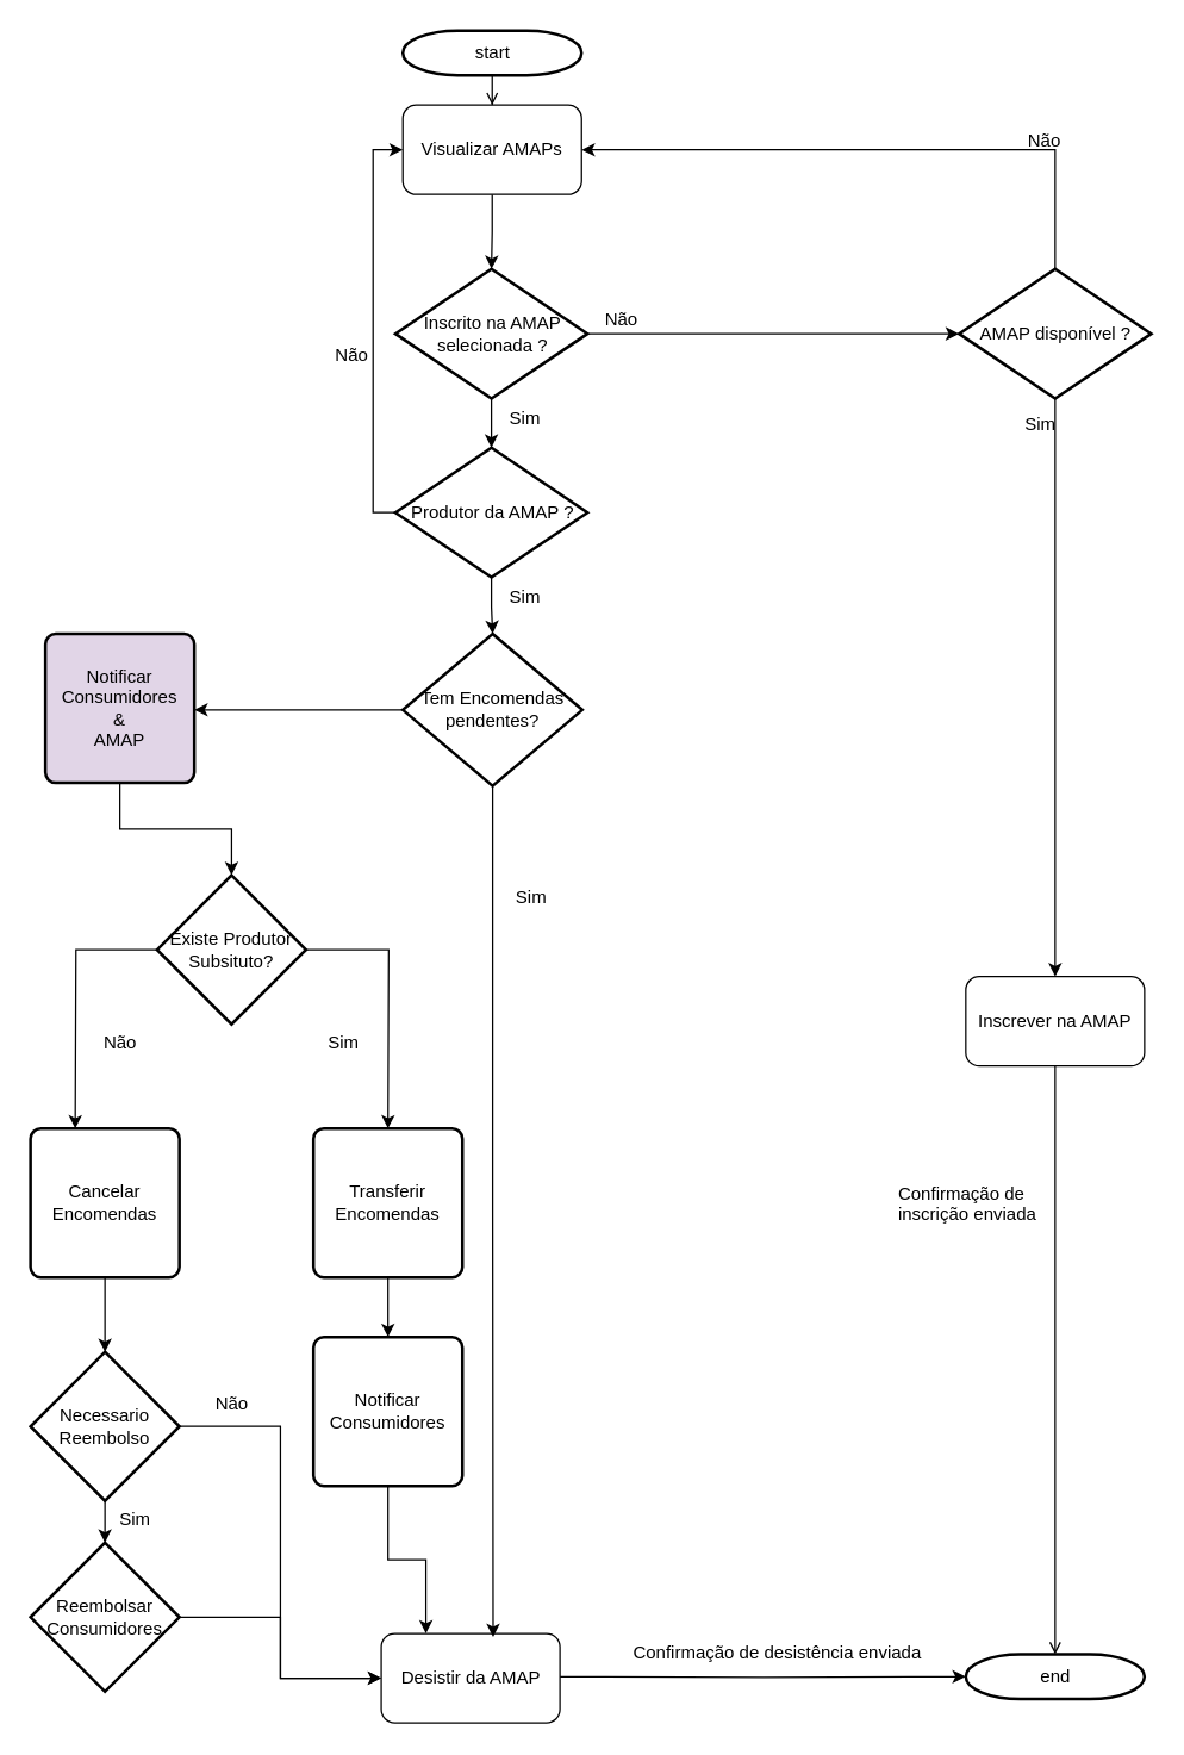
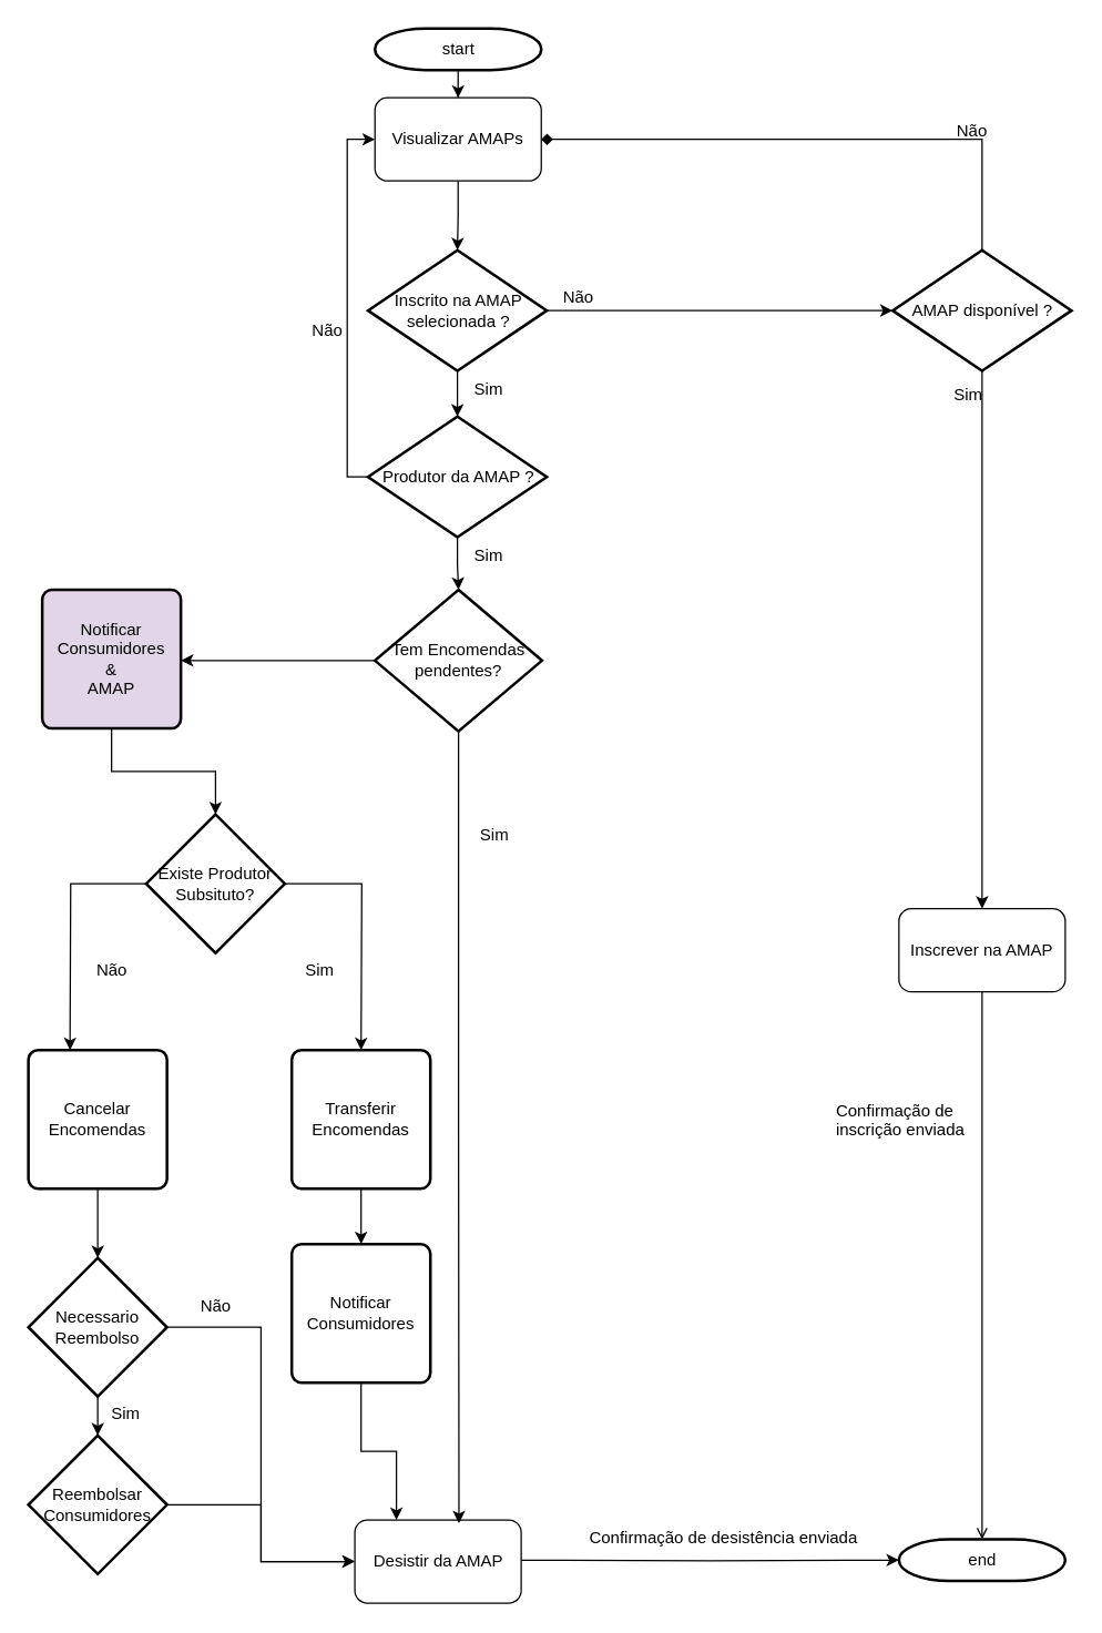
  <mxCell id="0" />
  <mxCell id="1" parent="0" />
- <mxCell id="2" style="edgeStyle=orthogonalEdgeStyle;rounded=0;orthogonalLoop=1;jettySize=auto;html=1;entryX=0.5;entryY=0;entryDx=0;entryDy=0;endArrow=open;" edge="1" parent="1" source="3" target="7"><mxGeometry relative="1" as="geometry" /></mxCell>
+ <mxCell id="2" style="edgeStyle=orthogonalEdgeStyle;rounded=0;orthogonalLoop=1;jettySize=auto;html=1;entryX=0.5;entryY=0;entryDx=0;entryDy=0;" edge="1" parent="1" source="3" target="7"><mxGeometry relative="1" as="geometry" /></mxCell>
  <mxCell id="3" value="start" style="shape=mxgraph.flowchart.terminator;strokeWidth=2;gradientColor=none;gradientDirection=north;fontStyle=0;html=1;" parent="1" vertex="1"><mxGeometry x="270" y="20" width="120" height="30" as="geometry" /></mxCell>
  <mxCell id="4" value="Não" style="text;fontStyle=0;html=1;strokeColor=none;gradientColor=none;fillColor=none;strokeWidth=2;" parent="1" vertex="1"><mxGeometry x="404" y="200" width="40" height="26" as="geometry" /></mxCell>
  <mxCell id="5" value="end" style="shape=mxgraph.flowchart.terminator;strokeWidth=2;gradientColor=none;gradientDirection=north;fontStyle=0;html=1;" parent="1" vertex="1"><mxGeometry x="648" y="1110" width="120" height="30" as="geometry" /></mxCell>
  <mxCell id="6" style="edgeStyle=orthogonalEdgeStyle;rounded=0;orthogonalLoop=1;jettySize=auto;html=1;" edge="1" parent="1" source="7" target="8"><mxGeometry relative="1" as="geometry" /></mxCell>
  <mxCell id="7" value="Visualizar AMAPs" style="rounded=1;whiteSpace=wrap;html=1;" parent="1" vertex="1"><mxGeometry x="270" y="70" width="120" height="60" as="geometry" /></mxCell>
  <mxCell id="8" value="Inscrito na AMAP&lt;div&gt;selecionada ?&lt;/div&gt;" style="shape=mxgraph.flowchart.decision;strokeWidth=2;gradientColor=none;gradientDirection=north;fontStyle=0;html=1;" parent="1" vertex="1"><mxGeometry x="265" y="180" width="129" height="87" as="geometry" /></mxCell>
- <mxCell id="9" style="edgeStyle=orthogonalEdgeStyle;rounded=0;orthogonalLoop=1;jettySize=auto;html=1;exitX=0.5;exitY=0;exitDx=0;exitDy=0;exitPerimeter=0;entryX=1;entryY=0.5;entryDx=0;entryDy=0;" parent="1" source="11" target="7" edge="1"><mxGeometry relative="1" as="geometry" /></mxCell>
+ <mxCell id="9" style="edgeStyle=orthogonalEdgeStyle;rounded=0;orthogonalLoop=1;jettySize=auto;html=1;exitX=0.5;exitY=0;exitDx=0;exitDy=0;exitPerimeter=0;entryX=1;entryY=0.5;entryDx=0;entryDy=0;endArrow=diamond;" parent="1" source="11" target="7" edge="1"><mxGeometry relative="1" as="geometry" /></mxCell>
  <mxCell id="10" style="edgeStyle=orthogonalEdgeStyle;rounded=0;orthogonalLoop=1;jettySize=auto;html=1;entryX=0.5;entryY=0;entryDx=0;entryDy=0;" parent="1" source="11" target="20" edge="1"><mxGeometry relative="1" as="geometry"><mxPoint x="684.5" y="344" as="targetPoint" /></mxGeometry></mxCell>
  <mxCell id="11" value="AMAP disponível ?" style="shape=mxgraph.flowchart.decision;strokeWidth=2;gradientColor=none;gradientDirection=north;fontStyle=0;html=1;" parent="1" vertex="1"><mxGeometry x="643.5" y="180" width="129" height="87" as="geometry" /></mxCell>
  <mxCell id="12" style="edgeStyle=orthogonalEdgeStyle;rounded=0;orthogonalLoop=1;jettySize=auto;html=1;exitX=1;exitY=0.5;exitDx=0;exitDy=0;exitPerimeter=0;entryX=0;entryY=0.5;entryDx=0;entryDy=0;entryPerimeter=0;" parent="1" source="8" target="11" edge="1"><mxGeometry relative="1" as="geometry" /></mxCell>
  <mxCell id="13" value="Sim" style="text;fontStyle=0;html=1;strokeColor=none;gradientColor=none;fillColor=none;strokeWidth=2;" parent="1" vertex="1"><mxGeometry x="340" y="267" width="40" height="26" as="geometry" /></mxCell>
  <mxCell id="14" value="Não" style="text;fontStyle=0;html=1;strokeColor=none;gradientColor=none;fillColor=none;strokeWidth=2;" parent="1" vertex="1"><mxGeometry x="688" y="80" width="40" height="26" as="geometry" /></mxCell>
  <mxCell id="15" value="Sim" style="text;fontStyle=0;html=1;strokeColor=none;gradientColor=none;fillColor=none;strokeWidth=2;" parent="1" vertex="1"><mxGeometry x="686" y="271" width="40" height="26" as="geometry" /></mxCell>
  <mxCell id="16" style="edgeStyle=orthogonalEdgeStyle;rounded=0;orthogonalLoop=1;jettySize=auto;html=1;" edge="1" parent="1" source="18" target="29"><mxGeometry relative="1" as="geometry"><mxPoint x="329.5" y="490" as="targetPoint" /></mxGeometry></mxCell>
  <mxCell id="17" style="edgeStyle=orthogonalEdgeStyle;rounded=0;orthogonalLoop=1;jettySize=auto;html=1;entryX=0;entryY=0.5;entryDx=0;entryDy=0;" edge="1" parent="1" source="18" target="7"><mxGeometry relative="1" as="geometry"><mxPoint x="120" y="110" as="targetPoint" /><Array as="points"><mxPoint x="250" y="344" /><mxPoint x="250" y="100" /></Array></mxGeometry></mxCell>
  <mxCell id="18" value="Produtor da AMAP ?" style="shape=mxgraph.flowchart.decision;strokeWidth=2;gradientColor=none;gradientDirection=north;fontStyle=0;html=1;" parent="1" vertex="1"><mxGeometry x="265" y="300" width="129" height="87" as="geometry" /></mxCell>
  <mxCell id="19" value="Não" style="text;fontStyle=0;html=1;strokeColor=none;gradientColor=none;fillColor=none;strokeWidth=2;" parent="1" vertex="1"><mxGeometry x="223" y="224" width="40" height="26" as="geometry" /></mxCell>
  <mxCell id="20" value="Inscrever na AMAP" style="rounded=1;whiteSpace=wrap;html=1;" parent="1" vertex="1"><mxGeometry x="648" y="655" width="120" height="60" as="geometry" /></mxCell>
  <mxCell id="21" value="" style="edgeStyle=orthogonalEdgeStyle;rounded=0;orthogonalLoop=1;jettySize=auto;html=1;" parent="1" target="5" edge="1"><mxGeometry relative="1" as="geometry"><mxPoint x="375.5" y="1125" as="sourcePoint" /></mxGeometry></mxCell>
  <mxCell id="22" value="Desistir da AMAP" style="rounded=1;whiteSpace=wrap;html=1;" parent="1" vertex="1"><mxGeometry x="255.5" y="1096" width="120" height="60" as="geometry" /></mxCell>
  <mxCell id="23" value="Sim" style="text;fontStyle=0;html=1;strokeColor=none;gradientColor=none;fillColor=none;strokeWidth=2;" parent="1" vertex="1"><mxGeometry x="340" y="387" width="40" height="26" as="geometry" /></mxCell>
  <mxCell id="24" style="edgeStyle=orthogonalEdgeStyle;rounded=0;orthogonalLoop=1;jettySize=auto;html=1;entryX=0.5;entryY=0;entryDx=0;entryDy=0;entryPerimeter=0;endArrow=open;" parent="1" source="20" target="5" edge="1"><mxGeometry relative="1" as="geometry" /></mxCell>
  <mxCell id="25" value="Confirmação de&lt;div&gt;inscrição enviada&lt;/div&gt;" style="text;fontStyle=0;html=1;strokeColor=none;gradientColor=none;fillColor=none;strokeWidth=2;" parent="1" vertex="1"><mxGeometry x="601" y="787" width="40" height="26" as="geometry" /></mxCell>
  <mxCell id="26" value="Confirmação&amp;nbsp;&lt;span style=&quot;background-color: initial;&quot;&gt;de desistência&amp;nbsp;&lt;/span&gt;&lt;span style=&quot;background-color: initial;&quot;&gt;enviada&lt;/span&gt;&lt;span style=&quot;background-color: initial;&quot;&gt;&lt;br&gt;&lt;/span&gt;" style="text;fontStyle=0;html=1;strokeColor=none;gradientColor=none;fillColor=none;strokeWidth=2;" parent="1" vertex="1"><mxGeometry x="423" y="1095" width="200" height="40" as="geometry" /></mxCell>
  <mxCell id="27" style="edgeStyle=orthogonalEdgeStyle;rounded=0;orthogonalLoop=1;jettySize=auto;html=1;entryX=0.626;entryY=0.04;entryDx=0;entryDy=0;entryPerimeter=0;" edge="1" parent="1" source="29" target="22"><mxGeometry relative="1" as="geometry"><mxPoint x="330.25" y="567" as="targetPoint" /></mxGeometry></mxCell>
  <mxCell id="28" style="edgeStyle=orthogonalEdgeStyle;rounded=0;orthogonalLoop=1;jettySize=auto;html=1;" edge="1" parent="1" source="29"><mxGeometry relative="1" as="geometry"><mxPoint x="130" y="476" as="targetPoint" /></mxGeometry></mxCell>
  <mxCell id="29" value="Tem Encomendas pendentes?" style="strokeWidth=2;html=1;shape=mxgraph.flowchart.decision;whiteSpace=wrap;" vertex="1" parent="1"><mxGeometry x="270" y="425" width="120.5" height="102" as="geometry" /></mxCell>
  <mxCell id="30" value="Sim" style="text;html=1;align=center;verticalAlign=middle;resizable=0;points=[];autosize=1;strokeColor=none;fillColor=none;" vertex="1" parent="1"><mxGeometry x="335.5" y="587" width="40" height="30" as="geometry" /></mxCell>
  <mxCell id="31" value="Notificar&lt;br&gt;Consumidores&lt;br&gt;&amp;amp;&lt;br&gt;AMAP" style="rounded=1;whiteSpace=wrap;html=1;absoluteArcSize=1;arcSize=14;strokeWidth=2;fillColor=#e1d5e7;" vertex="1" parent="1"><mxGeometry x="30" y="425" width="100" height="100" as="geometry" /></mxCell>
  <mxCell id="32" style="edgeStyle=orthogonalEdgeStyle;rounded=0;orthogonalLoop=1;jettySize=auto;html=1;" edge="1" parent="1" source="34"><mxGeometry relative="1" as="geometry"><mxPoint x="50" y="757" as="targetPoint" /></mxGeometry></mxCell>
  <mxCell id="33" style="edgeStyle=orthogonalEdgeStyle;rounded=0;orthogonalLoop=1;jettySize=auto;html=1;" edge="1" parent="1" source="34"><mxGeometry relative="1" as="geometry"><mxPoint x="260" y="757" as="targetPoint" /></mxGeometry></mxCell>
  <mxCell id="34" value="Existe Produtor Subsituto?" style="strokeWidth=2;html=1;shape=mxgraph.flowchart.decision;whiteSpace=wrap;" vertex="1" parent="1"><mxGeometry x="105" y="587" width="100" height="100" as="geometry" /></mxCell>
  <mxCell id="35" style="edgeStyle=orthogonalEdgeStyle;rounded=0;orthogonalLoop=1;jettySize=auto;html=1;entryX=0.5;entryY=0;entryDx=0;entryDy=0;entryPerimeter=0;" edge="1" parent="1" source="31" target="34"><mxGeometry relative="1" as="geometry" /></mxCell>
  <mxCell id="36" value="Não" style="text;html=1;align=center;verticalAlign=middle;resizable=0;points=[];autosize=1;strokeColor=none;fillColor=none;" vertex="1" parent="1"><mxGeometry x="55" y="685" width="50" height="30" as="geometry" /></mxCell>
  <mxCell id="37" value="Sim" style="text;html=1;align=center;verticalAlign=middle;resizable=0;points=[];autosize=1;strokeColor=none;fillColor=none;" vertex="1" parent="1"><mxGeometry x="210" y="685" width="40" height="30" as="geometry" /></mxCell>
  <mxCell id="38" style="edgeStyle=orthogonalEdgeStyle;rounded=0;orthogonalLoop=1;jettySize=auto;html=1;entryX=0.5;entryY=0;entryDx=0;entryDy=0;" edge="1" parent="1" source="39" target="45"><mxGeometry relative="1" as="geometry" /></mxCell>
  <mxCell id="39" value="Transferir Encomendas" style="rounded=1;whiteSpace=wrap;html=1;absoluteArcSize=1;arcSize=14;strokeWidth=2;" vertex="1" parent="1"><mxGeometry x="210" y="757" width="100" height="100" as="geometry" /></mxCell>
  <mxCell id="40" value="Cancelar Encomendas" style="rounded=1;whiteSpace=wrap;html=1;absoluteArcSize=1;arcSize=14;strokeWidth=2;" vertex="1" parent="1"><mxGeometry x="20" y="757" width="100" height="100" as="geometry" /></mxCell>
  <mxCell id="41" style="edgeStyle=orthogonalEdgeStyle;rounded=0;orthogonalLoop=1;jettySize=auto;html=1;entryX=0;entryY=0.5;entryDx=0;entryDy=0;" edge="1" parent="1" source="43" target="22"><mxGeometry relative="1" as="geometry" /></mxCell>
  <mxCell id="42" style="edgeStyle=orthogonalEdgeStyle;rounded=0;orthogonalLoop=1;jettySize=auto;html=1;entryX=0.5;entryY=0;entryDx=0;entryDy=0;" edge="1" parent="1" source="43" target="48"><mxGeometry relative="1" as="geometry" /></mxCell>
  <mxCell id="43" value="Necessario Reembolso" style="strokeWidth=2;html=1;shape=mxgraph.flowchart.decision;whiteSpace=wrap;" vertex="1" parent="1"><mxGeometry x="20" y="907" width="100" height="100" as="geometry" /></mxCell>
  <mxCell id="44" style="edgeStyle=orthogonalEdgeStyle;rounded=0;orthogonalLoop=1;jettySize=auto;html=1;entryX=0.25;entryY=0;entryDx=0;entryDy=0;" edge="1" parent="1" source="45" target="22"><mxGeometry relative="1" as="geometry" /></mxCell>
  <mxCell id="45" value="Notificar Consumidores" style="rounded=1;whiteSpace=wrap;html=1;absoluteArcSize=1;arcSize=14;strokeWidth=2;" vertex="1" parent="1"><mxGeometry x="210" y="897" width="100" height="100" as="geometry" /></mxCell>
  <mxCell id="46" value="Não" style="text;html=1;align=center;verticalAlign=middle;resizable=0;points=[];autosize=1;strokeColor=none;fillColor=none;" vertex="1" parent="1"><mxGeometry x="130" y="927" width="50" height="30" as="geometry" /></mxCell>
  <mxCell id="47" style="edgeStyle=orthogonalEdgeStyle;rounded=0;orthogonalLoop=1;jettySize=auto;html=1;entryX=0;entryY=0.5;entryDx=0;entryDy=0;" edge="1" parent="1" source="48" target="22"><mxGeometry relative="1" as="geometry" /></mxCell>
  <mxCell id="48" value="Reembolsar Consumidores" style="rhombus;whiteSpace=wrap;html=1;absoluteArcSize=1;arcSize=14;strokeWidth=2;" vertex="1" parent="1"><mxGeometry x="20" y="1035" width="100" height="100" as="geometry" /></mxCell>
  <mxCell id="49" value="Sim" style="text;html=1;align=center;verticalAlign=middle;resizable=0;points=[];autosize=1;strokeColor=none;fillColor=none;" vertex="1" parent="1"><mxGeometry x="70" y="1005" width="40" height="30" as="geometry" /></mxCell>
  <mxCell id="50" style="edgeStyle=orthogonalEdgeStyle;rounded=0;orthogonalLoop=1;jettySize=auto;html=1;entryX=0.5;entryY=0;entryDx=0;entryDy=0;entryPerimeter=0;" edge="1" parent="1" source="40" target="43"><mxGeometry relative="1" as="geometry" /></mxCell>
  <mxCell id="51" style="edgeStyle=orthogonalEdgeStyle;rounded=0;orthogonalLoop=1;jettySize=auto;html=1;entryX=0.5;entryY=0;entryDx=0;entryDy=0;entryPerimeter=0;" edge="1" parent="1" source="8" target="18"><mxGeometry relative="1" as="geometry" /></mxCell>
